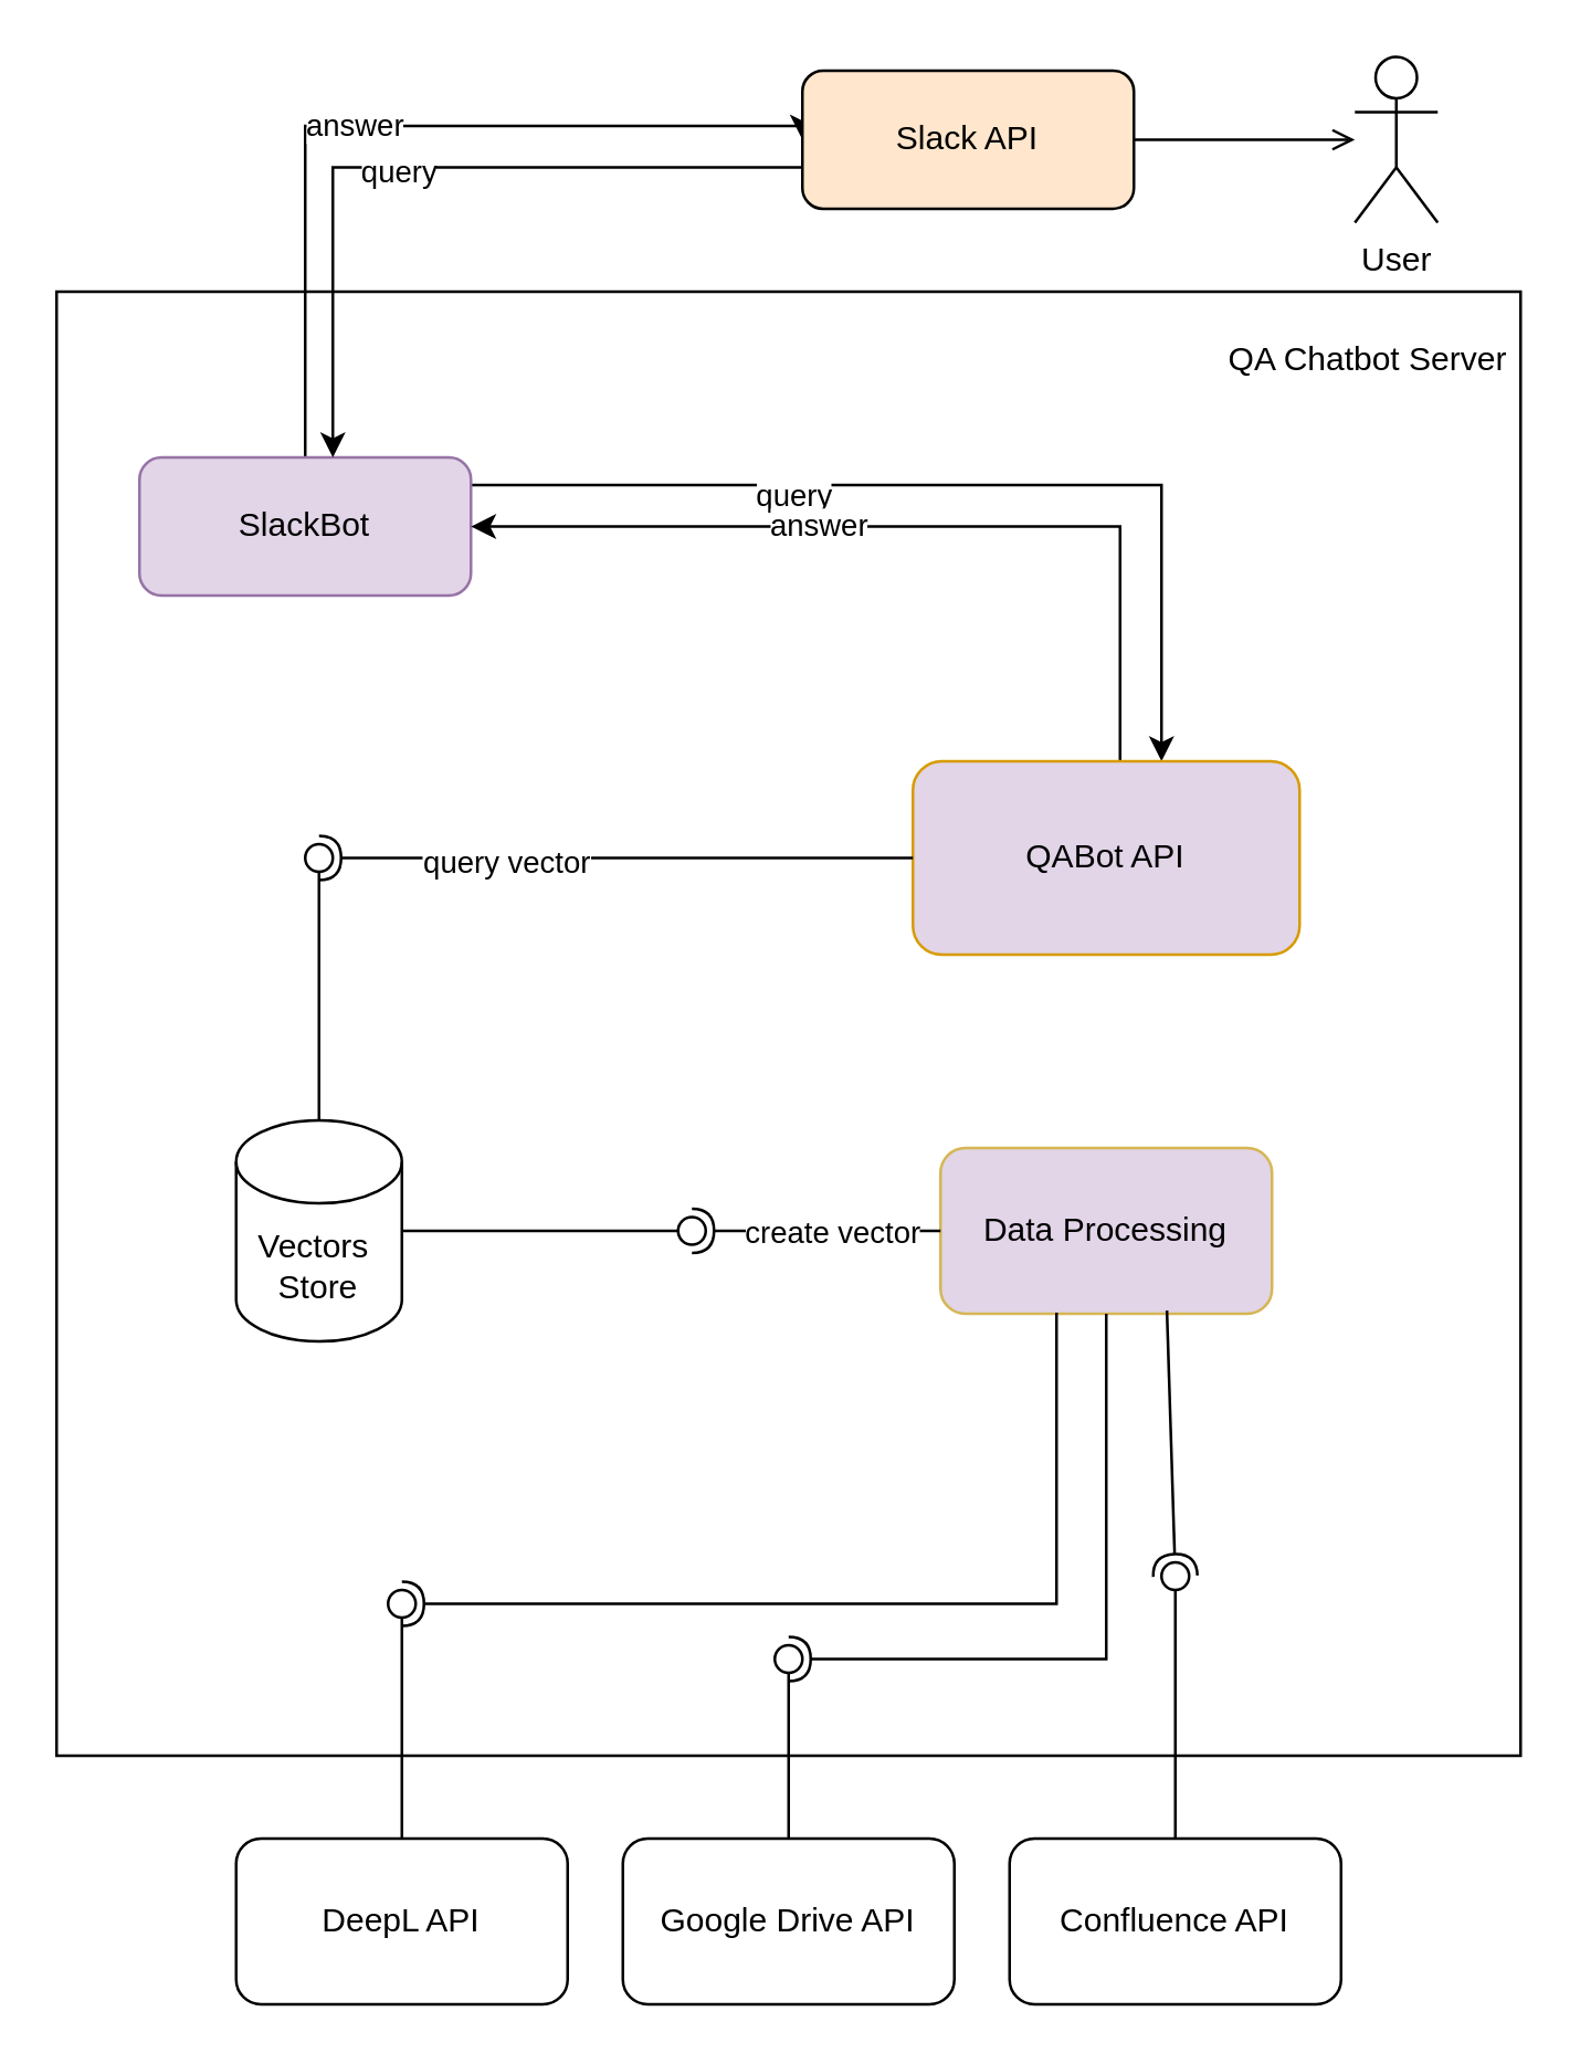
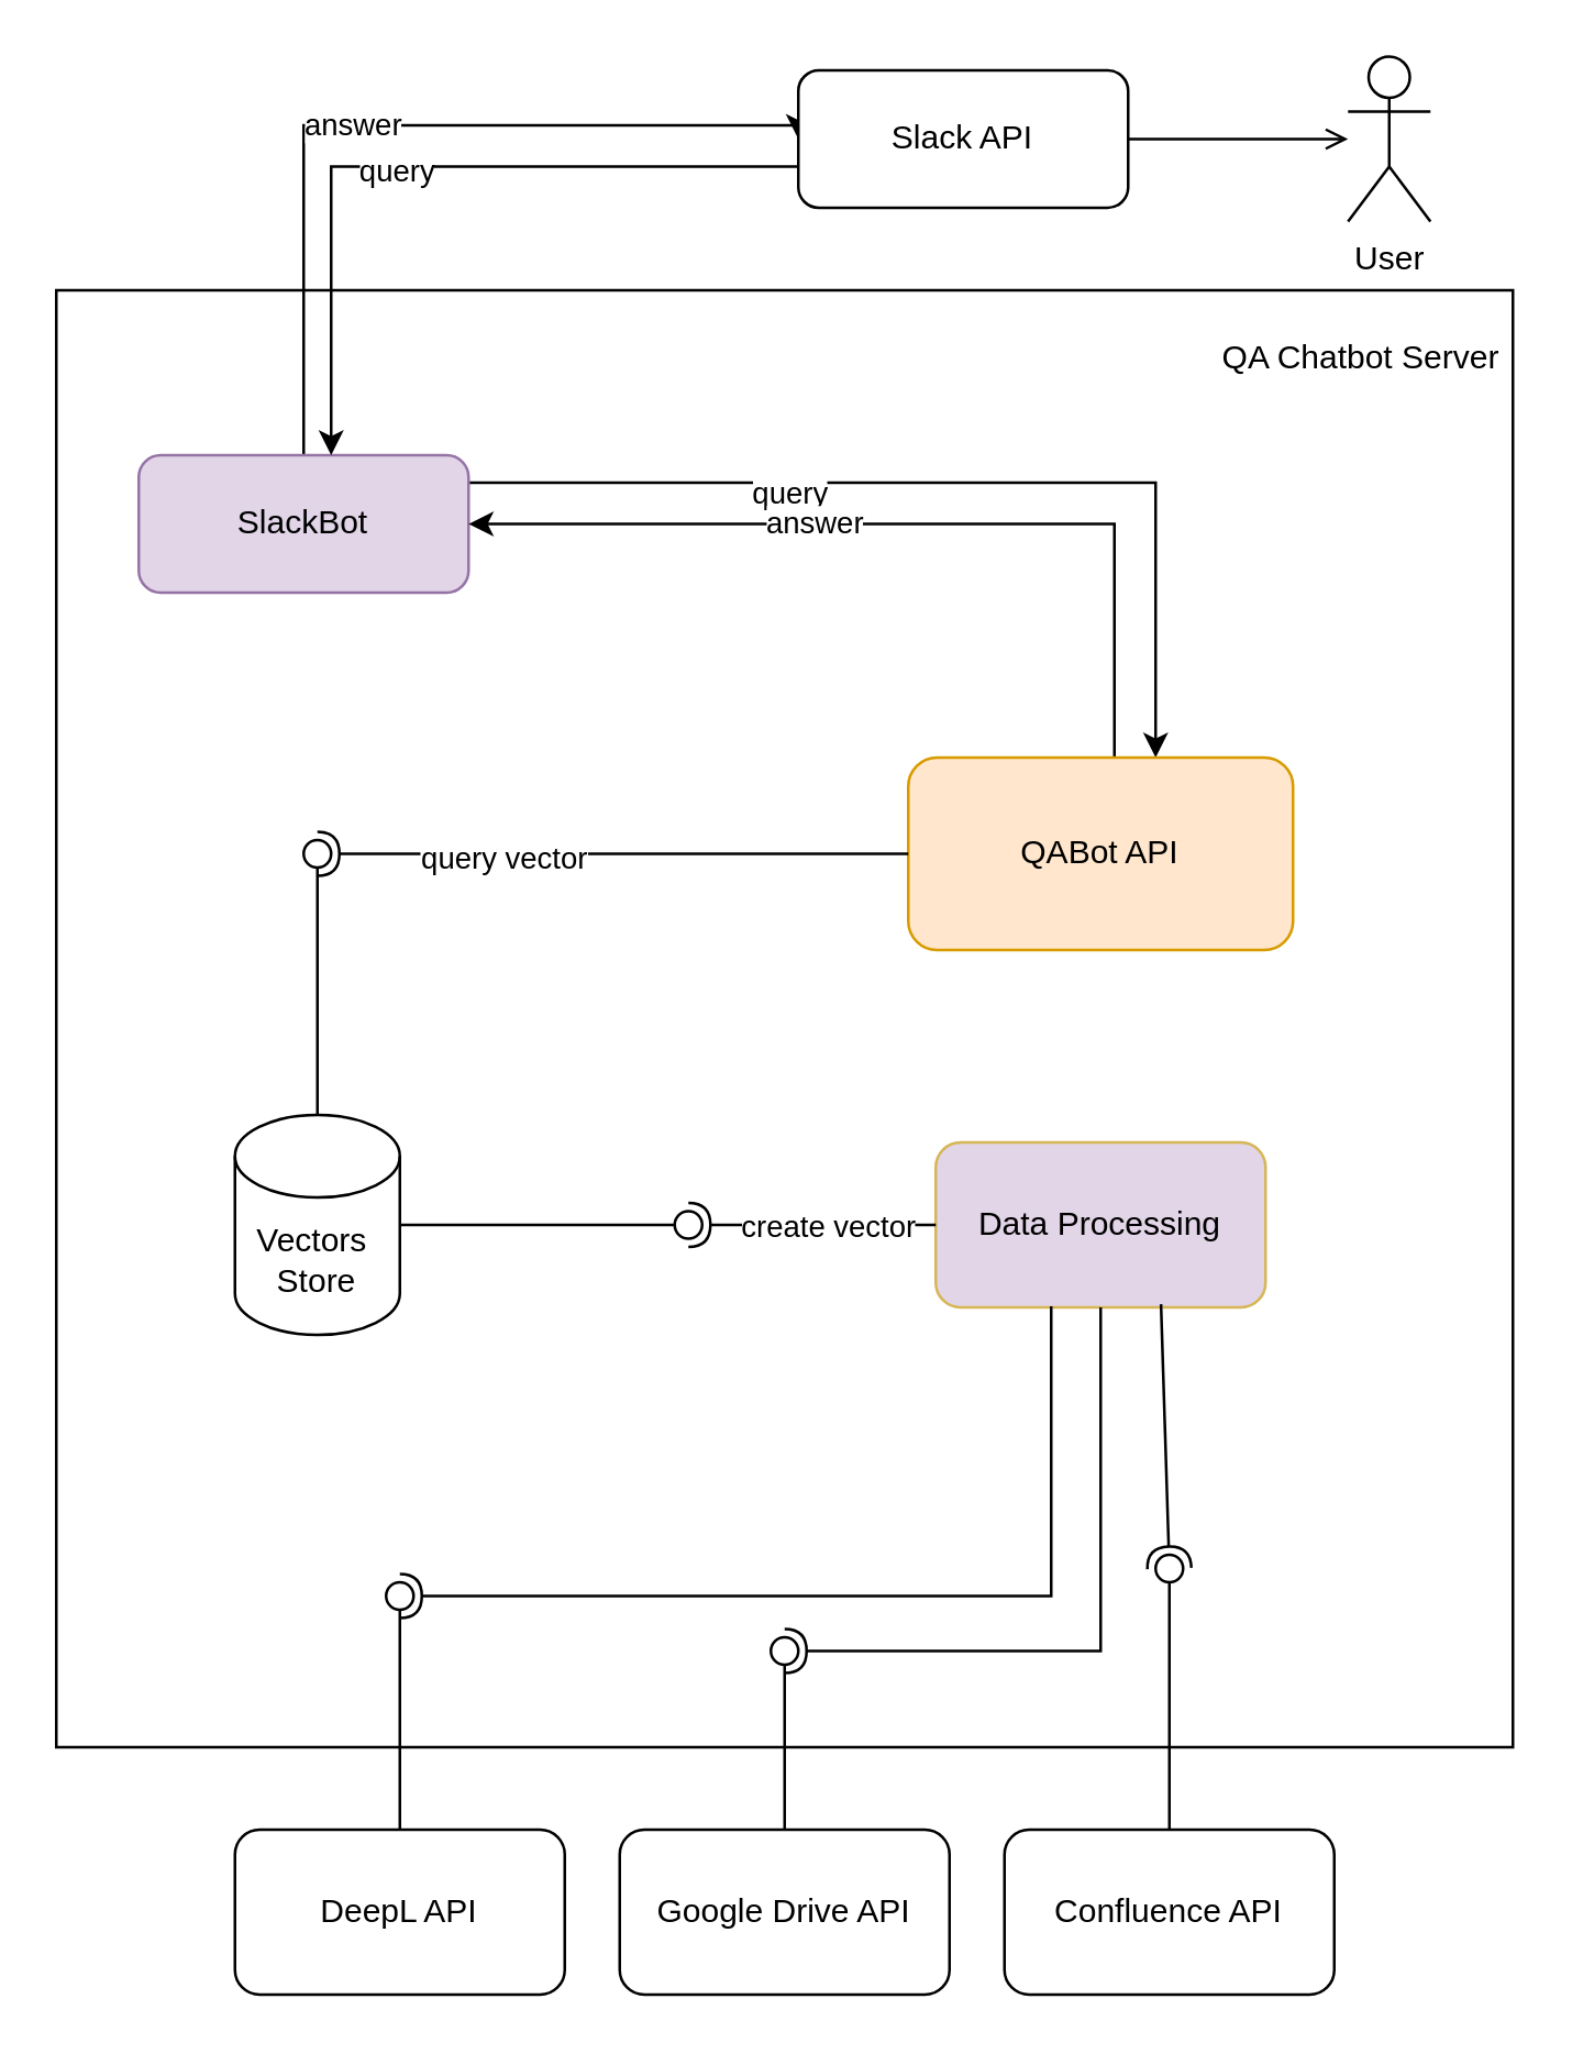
  <mxCell id="0" />
  <mxCell id="1" parent="0" />
  <mxCell id="2" value="" style="whiteSpace=wrap;html=1;aspect=fixed;" parent="1" vertex="1"><mxGeometry x="20" y="105" width="530" height="530" as="geometry" /></mxCell>
  <mxCell id="3" style="edgeStyle=orthogonalEdgeStyle;rounded=0;orthogonalLoop=1;jettySize=auto;html=1;entryX=0;entryY=0.5;entryDx=0;entryDy=0;" parent="1" source="7" target="11" edge="1"><mxGeometry relative="1" as="geometry"><Array as="points"><mxPoint x="290" y="45" /></Array></mxGeometry></mxCell>
  <mxCell id="4" value="answer" style="edgeLabel;html=1;align=center;verticalAlign=middle;resizable=0;points=[];" parent="3" vertex="1" connectable="0"><mxGeometry x="-0.1" y="1" relative="1" as="geometry"><mxPoint as="offset" /></mxGeometry></mxCell>
  <mxCell id="5" style="edgeStyle=orthogonalEdgeStyle;rounded=0;orthogonalLoop=1;jettySize=auto;html=1;exitX=0.915;exitY=0.993;exitDx=0;exitDy=0;exitPerimeter=0;" parent="1" source="7" target="14" edge="1"><mxGeometry relative="1" as="geometry"><Array as="points"><mxPoint x="150" y="215" /><mxPoint x="150" y="175" /><mxPoint x="420" y="175" /></Array></mxGeometry></mxCell>
  <mxCell id="6" value="query" style="edgeLabel;html=1;align=center;verticalAlign=middle;resizable=0;points=[];" parent="5" vertex="1" connectable="0"><mxGeometry x="-0.112" y="-3" relative="1" as="geometry"><mxPoint as="offset" /></mxGeometry></mxCell>
  <mxCell id="7" value="SlackBot" style="rounded=1;whiteSpace=wrap;html=1;verticalAlign=middle;arcSize=16;fillColor=#e1d5e7;strokeColor=#9673a6;" parent="1" vertex="1"><mxGeometry x="50" y="165" width="120" height="50" as="geometry" /></mxCell>
  <mxCell id="8" value="User" style="shape=umlActor;verticalLabelPosition=bottom;verticalAlign=top;html=1;outlineConnect=0;" parent="1" vertex="1"><mxGeometry x="490" y="20" width="30" height="60" as="geometry" /></mxCell>
  <mxCell id="9" style="edgeStyle=orthogonalEdgeStyle;rounded=0;orthogonalLoop=1;jettySize=auto;html=1;" parent="1" source="11" target="7" edge="1"><mxGeometry relative="1" as="geometry"><mxPoint x="180" y="55" as="targetPoint" /><Array as="points"><mxPoint x="120" y="60" /></Array></mxGeometry></mxCell>
  <mxCell id="10" value="query" style="edgeLabel;html=1;align=center;verticalAlign=middle;resizable=0;points=[];" parent="9" vertex="1" connectable="0"><mxGeometry x="0.067" y="1" relative="1" as="geometry"><mxPoint as="offset" /></mxGeometry></mxCell>
- <mxCell id="11" value="Slack API" style="rounded=1;whiteSpace=wrap;html=1;fillColor=#ffe6cc;" parent="1" vertex="1"><mxGeometry x="290" y="25" width="120" height="50" as="geometry" /></mxCell>
+ <mxCell id="11" value="Slack API" style="rounded=1;whiteSpace=wrap;html=1;" parent="1" vertex="1"><mxGeometry x="290" y="25" width="120" height="50" as="geometry" /></mxCell>
  <mxCell id="12" style="edgeStyle=orthogonalEdgeStyle;rounded=0;orthogonalLoop=1;jettySize=auto;html=1;entryX=1;entryY=0.5;entryDx=0;entryDy=0;" parent="1" source="14" target="7" edge="1"><mxGeometry relative="1" as="geometry"><Array as="points"><mxPoint x="405" y="190" /></Array></mxGeometry></mxCell>
  <mxCell id="13" value="answer" style="edgeLabel;html=1;align=center;verticalAlign=middle;resizable=0;points=[];" vertex="1" connectable="0" parent="12"><mxGeometry x="0.22" y="-1" relative="1" as="geometry"><mxPoint as="offset" /></mxGeometry></mxCell>
- <mxCell id="14" value="QABot API" style="rounded=1;whiteSpace=wrap;html=1;verticalAlign=middle;fillColor=#e1d5e7;strokeColor=#d79b00;" parent="1" vertex="1"><mxGeometry x="330" y="275" width="140" height="70" as="geometry" /></mxCell>
+ <mxCell id="14" value="QABot API" style="rounded=1;whiteSpace=wrap;html=1;verticalAlign=middle;fillColor=#ffe6cc;strokeColor=#d79b00;" parent="1" vertex="1"><mxGeometry x="330" y="275" width="140" height="70" as="geometry" /></mxCell>
  <mxCell id="15" value="Vectors&amp;nbsp;&lt;br&gt;Store" style="shape=cylinder3;whiteSpace=wrap;html=1;boundedLbl=1;backgroundOutline=1;size=15;" parent="1" vertex="1"><mxGeometry x="85" y="405" width="60" height="80" as="geometry" /></mxCell>
  <mxCell id="16" value="Data Processing" style="rounded=1;whiteSpace=wrap;html=1;fillColor=#e1d5e7;strokeColor=#d6b656;" parent="1" vertex="1"><mxGeometry x="340" y="415" width="120" height="60" as="geometry" /></mxCell>
  <mxCell id="17" value="" style="rounded=0;orthogonalLoop=1;jettySize=auto;html=1;endArrow=none;endFill=0;sketch=0;sourcePerimeterSpacing=0;targetPerimeterSpacing=0;" parent="1" source="15" target="20" edge="1"><mxGeometry relative="1" as="geometry"><mxPoint x="280" y="376" as="sourcePoint" /></mxGeometry></mxCell>
  <mxCell id="18" value="" style="rounded=0;orthogonalLoop=1;jettySize=auto;html=1;endArrow=halfCircle;endFill=0;entryX=0.5;entryY=0.5;endSize=6;strokeWidth=1;sketch=0;exitX=0;exitY=0.5;exitDx=0;exitDy=0;" parent="1" source="16" target="20" edge="1"><mxGeometry relative="1" as="geometry"><mxPoint x="320" y="376" as="sourcePoint" /><Array as="points" /></mxGeometry></mxCell>
  <mxCell id="19" value="create vector" style="edgeLabel;html=1;align=center;verticalAlign=middle;resizable=0;points=[];" vertex="1" connectable="0" parent="18"><mxGeometry x="-0.283" y="-1" relative="1" as="geometry"><mxPoint x="-8" y="1" as="offset" /></mxGeometry></mxCell>
  <mxCell id="20" value="" style="ellipse;whiteSpace=wrap;html=1;align=center;aspect=fixed;resizable=0;points=[];outlineConnect=0;sketch=0;" parent="1" vertex="1"><mxGeometry x="245" y="440" width="10" height="10" as="geometry" /></mxCell>
  <mxCell id="21" value="Confluence API" style="rounded=1;whiteSpace=wrap;html=1;" parent="1" vertex="1"><mxGeometry x="365" y="665" width="120" height="60" as="geometry" /></mxCell>
  <mxCell id="22" value="Google Drive API" style="rounded=1;whiteSpace=wrap;html=1;" parent="1" vertex="1"><mxGeometry x="225" y="665" width="120" height="60" as="geometry" /></mxCell>
  <mxCell id="23" value="" style="rounded=0;orthogonalLoop=1;jettySize=auto;html=1;endArrow=none;endFill=0;sketch=0;sourcePerimeterSpacing=0;targetPerimeterSpacing=0;exitX=0.5;exitY=0;exitDx=0;exitDy=0;" parent="1" source="22" target="25" edge="1"><mxGeometry relative="1" as="geometry"><mxPoint x="280" y="520" as="sourcePoint" /><mxPoint x="280" y="585" as="targetPoint" /><Array as="points" /></mxGeometry></mxCell>
  <mxCell id="24" value="" style="rounded=0;orthogonalLoop=1;jettySize=auto;html=1;endArrow=halfCircle;endFill=0;entryX=0.5;entryY=0.5;endSize=6;strokeWidth=1;sketch=0;exitX=0.5;exitY=1;exitDx=0;exitDy=0;" parent="1" source="16" target="25" edge="1"><mxGeometry relative="1" as="geometry"><mxPoint x="320" y="520" as="sourcePoint" /><Array as="points"><mxPoint x="400" y="600" /></Array></mxGeometry></mxCell>
  <mxCell id="25" value="" style="ellipse;whiteSpace=wrap;html=1;align=center;aspect=fixed;resizable=0;points=[];outlineConnect=0;sketch=0;" parent="1" vertex="1"><mxGeometry x="280" y="595" width="10" height="10" as="geometry" /></mxCell>
  <mxCell id="26" value="" style="rounded=0;orthogonalLoop=1;jettySize=auto;html=1;endArrow=none;endFill=0;sketch=0;sourcePerimeterSpacing=0;targetPerimeterSpacing=0;exitX=0.5;exitY=0;exitDx=0;exitDy=0;" parent="1" source="21" target="28" edge="1"><mxGeometry relative="1" as="geometry"><mxPoint x="280" y="520" as="sourcePoint" /></mxGeometry></mxCell>
  <mxCell id="27" value="" style="rounded=0;orthogonalLoop=1;jettySize=auto;html=1;endArrow=halfCircle;endFill=0;entryX=0.5;entryY=0.5;endSize=6;strokeWidth=1;sketch=0;exitX=0.683;exitY=0.981;exitDx=0;exitDy=0;exitPerimeter=0;" parent="1" source="16" target="28" edge="1"><mxGeometry relative="1" as="geometry"><mxPoint x="320" y="520" as="sourcePoint" /></mxGeometry></mxCell>
  <mxCell id="28" value="" style="ellipse;whiteSpace=wrap;html=1;align=center;aspect=fixed;resizable=0;points=[];outlineConnect=0;sketch=0;" parent="1" vertex="1"><mxGeometry x="420" y="565" width="10" height="10" as="geometry" /></mxCell>
  <mxCell id="29" value="DeepL API" style="rounded=1;whiteSpace=wrap;html=1;" parent="1" vertex="1"><mxGeometry x="85" y="665" width="120" height="60" as="geometry" /></mxCell>
  <mxCell id="30" value="" style="rounded=0;orthogonalLoop=1;jettySize=auto;html=1;endArrow=none;endFill=0;sketch=0;sourcePerimeterSpacing=0;targetPerimeterSpacing=0;exitX=0.5;exitY=0;exitDx=0;exitDy=0;" parent="1" source="29" target="32" edge="1"><mxGeometry relative="1" as="geometry"><mxPoint x="130" y="470" as="sourcePoint" /></mxGeometry></mxCell>
  <mxCell id="31" value="" style="rounded=0;orthogonalLoop=1;jettySize=auto;html=1;endArrow=halfCircle;endFill=0;entryX=0.5;entryY=0.5;endSize=6;strokeWidth=1;sketch=0;exitX=0.35;exitY=0.994;exitDx=0;exitDy=0;exitPerimeter=0;" parent="1" source="16" target="32" edge="1"><mxGeometry relative="1" as="geometry"><mxPoint x="170" y="470" as="sourcePoint" /><Array as="points"><mxPoint x="382" y="580" /></Array></mxGeometry></mxCell>
  <mxCell id="32" value="" style="ellipse;whiteSpace=wrap;html=1;align=center;aspect=fixed;resizable=0;points=[];outlineConnect=0;sketch=0;" parent="1" vertex="1"><mxGeometry x="140" y="575" width="10" height="10" as="geometry" /></mxCell>
  <mxCell id="33" value="" style="endArrow=open;html=1;rounded=0;exitX=1;exitY=0.5;exitDx=0;exitDy=0;" parent="1" source="11" target="8" edge="1"><mxGeometry width="50" height="50" relative="1" as="geometry"><mxPoint x="120" y="275" as="sourcePoint" /><mxPoint x="170" y="225" as="targetPoint" /></mxGeometry></mxCell>
  <mxCell id="34" value="" style="rounded=0;orthogonalLoop=1;jettySize=auto;html=1;endArrow=none;endFill=0;sketch=0;sourcePerimeterSpacing=0;targetPerimeterSpacing=0;exitX=0.5;exitY=0;exitDx=0;exitDy=0;exitPerimeter=0;" edge="1" target="37" parent="1" source="15"><mxGeometry relative="1" as="geometry"><mxPoint x="220" y="350" as="sourcePoint" /></mxGeometry></mxCell>
  <mxCell id="35" value="" style="rounded=0;orthogonalLoop=1;jettySize=auto;html=1;endArrow=halfCircle;endFill=0;entryX=0.5;entryY=0.5;endSize=6;strokeWidth=1;sketch=0;exitX=0;exitY=0.5;exitDx=0;exitDy=0;" edge="1" target="37" parent="1" source="14"><mxGeometry relative="1" as="geometry"><mxPoint x="320" y="245" as="sourcePoint" /></mxGeometry></mxCell>
  <mxCell id="36" value="query vector" style="edgeLabel;html=1;align=center;verticalAlign=middle;resizable=0;points=[];" vertex="1" connectable="0" parent="35"><mxGeometry x="0.376" y="1" relative="1" as="geometry"><mxPoint as="offset" /></mxGeometry></mxCell>
  <mxCell id="37" value="" style="ellipse;whiteSpace=wrap;html=1;align=center;aspect=fixed;resizable=0;points=[];outlineConnect=0;sketch=0;" vertex="1" parent="1"><mxGeometry x="110" y="305" width="10" height="10" as="geometry" /></mxCell>
  <mxCell id="38" value="QA Chatbot Server" style="text;html=1;strokeColor=none;fillColor=none;align=center;verticalAlign=middle;whiteSpace=wrap;rounded=0;" vertex="1" parent="1"><mxGeometry x="440" y="115" width="110" height="30" as="geometry" /></mxCell>
